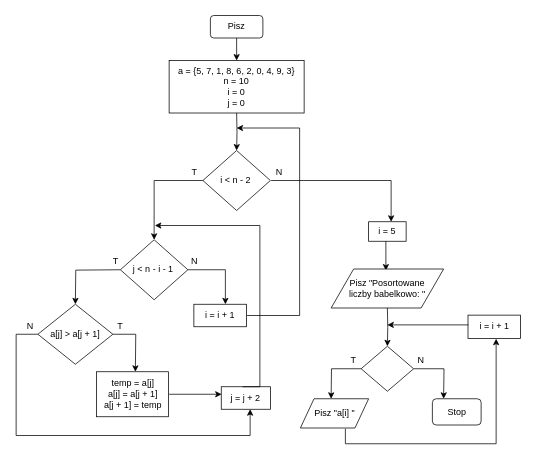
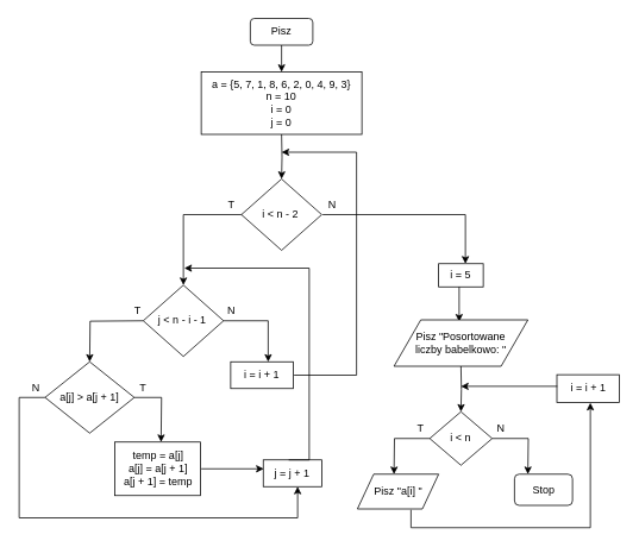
  <mxCell id="0" />
  <mxCell id="1" parent="0" />
  <mxCell id="2" value="" style="edgeStyle=orthogonalEdgeStyle;rounded=0;orthogonalLoop=1;jettySize=auto;html=1;" edge="1" parent="1" source="3"><mxGeometry relative="1" as="geometry"><mxPoint x="315" y="80" as="targetPoint" /></mxGeometry></mxCell>
  <mxCell id="3" value="" style="rounded=1;whiteSpace=wrap;html=1;" vertex="1" parent="1"><mxGeometry x="280" y="20" width="70" height="30" as="geometry" /></mxCell>
  <mxCell id="4" value="Pisz" style="text;html=1;strokeColor=none;fillColor=none;align=center;verticalAlign=middle;whiteSpace=wrap;rounded=0;" vertex="1" parent="1"><mxGeometry x="295" y="25" width="40" height="20" as="geometry" /></mxCell>
  <mxCell id="5" value="" style="rounded=0;whiteSpace=wrap;html=1;" vertex="1" parent="1"><mxGeometry x="225" y="80" width="180" height="70" as="geometry" /></mxCell>
  <mxCell id="6" value="" style="edgeStyle=orthogonalEdgeStyle;rounded=0;orthogonalLoop=1;jettySize=auto;html=1;exitX=0.5;exitY=1;exitDx=0;exitDy=0;entryX=0.5;entryY=0;entryDx=0;entryDy=0;" edge="1" parent="1" target="10"><mxGeometry relative="1" as="geometry"><mxPoint x="315" y="180" as="targetPoint" /><mxPoint x="315" y="150" as="sourcePoint" /></mxGeometry></mxCell>
  <mxCell id="7" value="a = {5, 7, 1, 8, 6, 2, 0, 4, 9, 3}&lt;br&gt;n = 10&lt;br&gt;i = 0&lt;br&gt;j = 0" style="text;html=1;strokeColor=none;fillColor=none;align=center;verticalAlign=middle;whiteSpace=wrap;rounded=0;" vertex="1" parent="1"><mxGeometry x="230" y="85" width="170" height="60" as="geometry" /></mxCell>
  <mxCell id="8" value="" style="edgeStyle=orthogonalEdgeStyle;rounded=0;orthogonalLoop=1;jettySize=auto;html=1;entryX=0.5;entryY=0;entryDx=0;entryDy=0;" edge="1" parent="1" target="23"><mxGeometry relative="1" as="geometry"><mxPoint x="204.38" y="295" as="targetPoint" /><mxPoint x="270.005" y="240" as="sourcePoint" /><Array as="points"><mxPoint x="205" y="240" /></Array></mxGeometry></mxCell>
  <mxCell id="9" value="" style="edgeStyle=orthogonalEdgeStyle;rounded=0;orthogonalLoop=1;jettySize=auto;html=1;" edge="1" parent="1"><mxGeometry relative="1" as="geometry"><mxPoint x="521" y="295" as="targetPoint" /><mxPoint x="361.005" y="240" as="sourcePoint" /><Array as="points"><mxPoint x="521" y="240" /><mxPoint x="521" y="295" /></Array></mxGeometry></mxCell>
  <mxCell id="10" value="" style="rhombus;whiteSpace=wrap;html=1;" vertex="1" parent="1"><mxGeometry x="270" y="200" width="90" height="80" as="geometry" /></mxCell>
  <mxCell id="11" value="i &amp;lt; n - 2" style="text;html=1;strokeColor=none;fillColor=none;align=center;verticalAlign=middle;whiteSpace=wrap;rounded=0;" vertex="1" parent="1"><mxGeometry x="280.5" y="225" width="66" height="30" as="geometry" /></mxCell>
  <mxCell id="12" value="T" style="text;html=1;strokeColor=none;fillColor=none;align=center;verticalAlign=middle;whiteSpace=wrap;rounded=0;" vertex="1" parent="1"><mxGeometry x="239" y="219" width="40" height="20" as="geometry" /></mxCell>
  <mxCell id="13" value="N" style="text;html=1;strokeColor=none;fillColor=none;align=center;verticalAlign=middle;whiteSpace=wrap;rounded=0;" vertex="1" parent="1"><mxGeometry x="352.25" y="219" width="40" height="20" as="geometry" /></mxCell>
  <mxCell id="14" value="" style="edgeStyle=orthogonalEdgeStyle;rounded=0;orthogonalLoop=1;jettySize=auto;html=1;" edge="1" parent="1" source="15"><mxGeometry relative="1" as="geometry"><mxPoint x="180" y="495" as="targetPoint" /></mxGeometry></mxCell>
  <mxCell id="15" value="" style="rhombus;whiteSpace=wrap;html=1;" vertex="1" parent="1"><mxGeometry x="50" y="405" width="100" height="80" as="geometry" /></mxCell>
  <mxCell id="16" value="" style="edgeStyle=orthogonalEdgeStyle;rounded=0;orthogonalLoop=1;jettySize=auto;html=1;" edge="1" parent="1"><mxGeometry relative="1" as="geometry"><mxPoint x="333" y="545" as="targetPoint" /><mxPoint x="50" y="445" as="sourcePoint" /><Array as="points"><mxPoint x="21" y="445" /><mxPoint x="21" y="580" /><mxPoint x="333" y="580" /></Array></mxGeometry></mxCell>
  <mxCell id="17" value="a[j] &amp;gt; a[j + 1]" style="text;html=1;strokeColor=none;fillColor=none;align=center;verticalAlign=middle;whiteSpace=wrap;rounded=0;" vertex="1" parent="1"><mxGeometry x="60" y="435" width="80" height="20" as="geometry" /></mxCell>
  <mxCell id="18" value="" style="rounded=0;whiteSpace=wrap;html=1;" vertex="1" parent="1"><mxGeometry x="128" y="495" width="96" height="60" as="geometry" /></mxCell>
  <mxCell id="19" value="" style="edgeStyle=orthogonalEdgeStyle;rounded=0;orthogonalLoop=1;jettySize=auto;html=1;exitX=1;exitY=0.5;exitDx=0;exitDy=0;" edge="1" parent="1"><mxGeometry relative="1" as="geometry"><mxPoint x="225" y="525" as="sourcePoint" /><mxPoint x="295" y="525" as="targetPoint" /></mxGeometry></mxCell>
  <mxCell id="20" value="temp = a[j]&lt;br&gt;a[j] = a[j + 1]&lt;br&gt;a[j + 1] = temp" style="text;html=1;strokeColor=none;fillColor=none;align=center;verticalAlign=middle;whiteSpace=wrap;rounded=0;" vertex="1" parent="1"><mxGeometry x="134" y="500" width="86" height="50" as="geometry" /></mxCell>
  <mxCell id="21" value="T" style="text;html=1;strokeColor=none;fillColor=none;align=center;verticalAlign=middle;whiteSpace=wrap;rounded=0;" vertex="1" parent="1"><mxGeometry x="140" y="425" width="40" height="20" as="geometry" /></mxCell>
  <mxCell id="22" value="" style="edgeStyle=orthogonalEdgeStyle;rounded=0;orthogonalLoop=1;jettySize=auto;html=1;" edge="1" parent="1" source="23"><mxGeometry relative="1" as="geometry"><mxPoint x="300" y="405" as="targetPoint" /><Array as="points"><mxPoint x="300" y="359" /><mxPoint x="300" y="405" /></Array></mxGeometry></mxCell>
  <mxCell id="23" value="" style="rhombus;whiteSpace=wrap;html=1;" vertex="1" parent="1"><mxGeometry x="160" y="319" width="90" height="80" as="geometry" /></mxCell>
  <mxCell id="24" value="" style="edgeStyle=orthogonalEdgeStyle;rounded=0;orthogonalLoop=1;jettySize=auto;html=1;" edge="1" parent="1"><mxGeometry relative="1" as="geometry"><mxPoint x="100" y="405" as="targetPoint" /><mxPoint x="160" y="359" as="sourcePoint" /></mxGeometry></mxCell>
  <mxCell id="25" value="j &amp;lt; n - i - 1" style="text;html=1;strokeColor=none;fillColor=none;align=center;verticalAlign=middle;whiteSpace=wrap;rounded=0;" vertex="1" parent="1"><mxGeometry x="169" y="349" width="70" height="20" as="geometry" /></mxCell>
  <mxCell id="26" value="T" style="text;html=1;strokeColor=none;fillColor=none;align=center;verticalAlign=middle;whiteSpace=wrap;rounded=0;" vertex="1" parent="1"><mxGeometry x="134" y="338" width="40" height="20" as="geometry" /></mxCell>
  <mxCell id="27" value="N" style="text;html=1;strokeColor=none;fillColor=none;align=center;verticalAlign=middle;whiteSpace=wrap;rounded=0;" vertex="1" parent="1"><mxGeometry x="239" y="338" width="40" height="20" as="geometry" /></mxCell>
  <mxCell id="28" value="" style="rounded=0;whiteSpace=wrap;html=1;" vertex="1" parent="1"><mxGeometry x="294.5" y="515" width="65.5" height="30" as="geometry" /></mxCell>
  <mxCell id="29" value="" style="edgeStyle=orthogonalEdgeStyle;rounded=0;orthogonalLoop=1;jettySize=auto;html=1;" edge="1" parent="1"><mxGeometry relative="1" as="geometry"><mxPoint x="206" y="300" as="targetPoint" /><mxPoint x="323" y="515" as="sourcePoint" /><Array as="points"><mxPoint x="346" y="515" /><mxPoint x="346" y="300" /></Array></mxGeometry></mxCell>
- <mxCell id="30" value="j = j + 2" style="text;html=1;strokeColor=none;fillColor=none;align=center;verticalAlign=middle;whiteSpace=wrap;rounded=0;" vertex="1" parent="1"><mxGeometry x="302.25" y="520" width="50" height="20" as="geometry" /></mxCell>
+ <mxCell id="30" value="j = j + 1" style="text;html=1;strokeColor=none;fillColor=none;align=center;verticalAlign=middle;whiteSpace=wrap;rounded=0;" vertex="1" parent="1"><mxGeometry x="302.25" y="520" width="50" height="20" as="geometry" /></mxCell>
  <mxCell id="31" value="" style="rounded=0;whiteSpace=wrap;html=1;" vertex="1" parent="1"><mxGeometry x="258" y="405" width="70" height="30" as="geometry" /></mxCell>
  <mxCell id="32" value="" style="edgeStyle=orthogonalEdgeStyle;rounded=0;orthogonalLoop=1;jettySize=auto;html=1;" edge="1" parent="1"><mxGeometry relative="1" as="geometry"><mxPoint x="315" y="170" as="targetPoint" /><mxPoint x="329" y="420" as="sourcePoint" /><Array as="points"><mxPoint x="399" y="420" /><mxPoint x="399" y="170" /></Array></mxGeometry></mxCell>
  <mxCell id="33" value="i = i + 1" style="text;html=1;strokeColor=none;fillColor=none;align=center;verticalAlign=middle;whiteSpace=wrap;rounded=0;" vertex="1" parent="1"><mxGeometry x="268" y="410" width="50" height="20" as="geometry" /></mxCell>
  <mxCell id="34" value="N" style="text;html=1;strokeColor=none;fillColor=none;align=center;verticalAlign=middle;whiteSpace=wrap;rounded=0;" vertex="1" parent="1"><mxGeometry x="20" y="425" width="40" height="20" as="geometry" /></mxCell>
  <mxCell id="35" value="" style="rounded=0;whiteSpace=wrap;html=1;" vertex="1" parent="1"><mxGeometry x="491" y="295" width="50" height="26" as="geometry" /></mxCell>
  <mxCell id="36" value="" style="edgeStyle=orthogonalEdgeStyle;rounded=0;orthogonalLoop=1;jettySize=auto;html=1;exitX=0.5;exitY=1;exitDx=0;exitDy=0;" edge="1" parent="1"><mxGeometry relative="1" as="geometry"><mxPoint x="514" y="360" as="targetPoint" /><mxPoint x="514" y="321" as="sourcePoint" /></mxGeometry></mxCell>
  <mxCell id="37" value="i = 5" style="text;html=1;strokeColor=none;fillColor=none;align=center;verticalAlign=middle;whiteSpace=wrap;rounded=0;" vertex="1" parent="1"><mxGeometry x="496" y="298" width="40" height="20" as="geometry" /></mxCell>
  <mxCell id="38" value="" style="edgeStyle=orthogonalEdgeStyle;rounded=0;orthogonalLoop=1;jettySize=auto;html=1;" edge="1" parent="1" source="40"><mxGeometry relative="1" as="geometry"><mxPoint x="441" y="531" as="targetPoint" /></mxGeometry></mxCell>
  <mxCell id="39" value="" style="edgeStyle=orthogonalEdgeStyle;rounded=0;orthogonalLoop=1;jettySize=auto;html=1;" edge="1" parent="1" source="40"><mxGeometry relative="1" as="geometry"><mxPoint x="591" y="531" as="targetPoint" /></mxGeometry></mxCell>
  <mxCell id="40" value="" style="rhombus;whiteSpace=wrap;html=1;" vertex="1" parent="1"><mxGeometry x="481" y="461" width="70" height="60" as="geometry" /></mxCell>
+ <mxCell id="41" value="i &amp;lt; n" style="text;html=1;strokeColor=none;fillColor=none;align=center;verticalAlign=middle;whiteSpace=wrap;rounded=0;" vertex="1" parent="1"><mxGeometry x="496" y="481" width="40" height="20" as="geometry" /></mxCell>
  <mxCell id="42" value="T" style="text;html=1;strokeColor=none;fillColor=none;align=center;verticalAlign=middle;whiteSpace=wrap;rounded=0;" vertex="1" parent="1"><mxGeometry x="451" y="470" width="40" height="20" as="geometry" /></mxCell>
  <mxCell id="43" value="N" style="text;html=1;strokeColor=none;fillColor=none;align=center;verticalAlign=middle;whiteSpace=wrap;rounded=0;" vertex="1" parent="1"><mxGeometry x="541" y="470" width="40" height="20" as="geometry" /></mxCell>
  <mxCell id="44" value="" style="rounded=1;whiteSpace=wrap;html=1;" vertex="1" parent="1"><mxGeometry x="576" y="531" width="65" height="35" as="geometry" /></mxCell>
  <mxCell id="45" value="Stop" style="text;html=1;strokeColor=none;fillColor=none;align=center;verticalAlign=middle;whiteSpace=wrap;rounded=0;" vertex="1" parent="1"><mxGeometry x="588.5" y="538.5" width="40" height="20" as="geometry" /></mxCell>
  <mxCell id="46" value="" style="edgeStyle=orthogonalEdgeStyle;rounded=0;orthogonalLoop=1;jettySize=auto;html=1;" edge="1" parent="1"><mxGeometry relative="1" as="geometry"><mxPoint x="661" y="451" as="targetPoint" /><mxPoint x="460" y="571" as="sourcePoint" /><Array as="points"><mxPoint x="460" y="591" /><mxPoint x="661" y="591" /><mxPoint x="661" y="452" /></Array></mxGeometry></mxCell>
  <mxCell id="47" value="" style="shape=parallelogram;perimeter=parallelogramPerimeter;whiteSpace=wrap;html=1;" vertex="1" parent="1"><mxGeometry x="400" y="531" width="91" height="39" as="geometry" /></mxCell>
  <mxCell id="48" value="" style="rounded=0;whiteSpace=wrap;html=1;" vertex="1" parent="1"><mxGeometry x="623.5" y="419.5" width="70" height="31" as="geometry" /></mxCell>
  <mxCell id="49" value="" style="edgeStyle=orthogonalEdgeStyle;rounded=0;orthogonalLoop=1;jettySize=auto;html=1;" edge="1" parent="1"><mxGeometry relative="1" as="geometry"><mxPoint x="516" y="432.5" as="targetPoint" /><mxPoint x="624" y="432.5" as="sourcePoint" /></mxGeometry></mxCell>
  <mxCell id="50" value="i = i + 1" style="text;html=1;strokeColor=none;fillColor=none;align=center;verticalAlign=middle;whiteSpace=wrap;rounded=0;" vertex="1" parent="1"><mxGeometry x="633.5" y="425" width="50" height="20" as="geometry" /></mxCell>
  <mxCell id="51" value="Pisz &quot;a[i] &quot;" style="text;html=1;strokeColor=none;fillColor=none;align=center;verticalAlign=middle;whiteSpace=wrap;rounded=0;" vertex="1" parent="1"><mxGeometry x="411" y="538" width="70" height="25" as="geometry" /></mxCell>
  <mxCell id="52" value="" style="shape=parallelogram;perimeter=parallelogramPerimeter;whiteSpace=wrap;html=1;" vertex="1" parent="1"><mxGeometry x="441" y="358" width="150" height="52" as="geometry" /></mxCell>
  <mxCell id="53" value="" style="edgeStyle=orthogonalEdgeStyle;rounded=0;orthogonalLoop=1;jettySize=auto;html=1;" edge="1" parent="1" target="40"><mxGeometry relative="1" as="geometry"><mxPoint x="516" y="410" as="sourcePoint" /></mxGeometry></mxCell>
  <mxCell id="54" value="Pisz &quot;Posortowane liczby babelkowo: &quot;" style="text;html=1;strokeColor=none;fillColor=none;align=center;verticalAlign=middle;whiteSpace=wrap;rounded=0;" vertex="1" parent="1"><mxGeometry x="458" y="369" width="116" height="30" as="geometry" /></mxCell>
